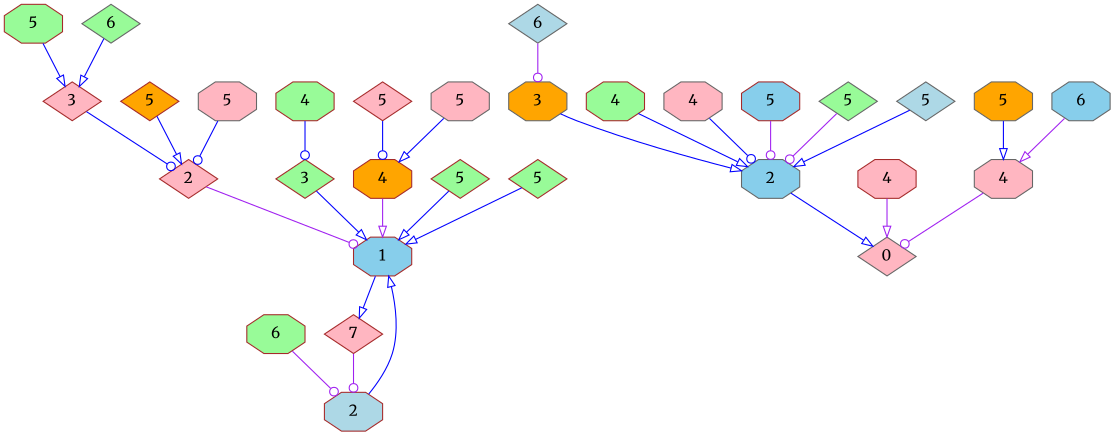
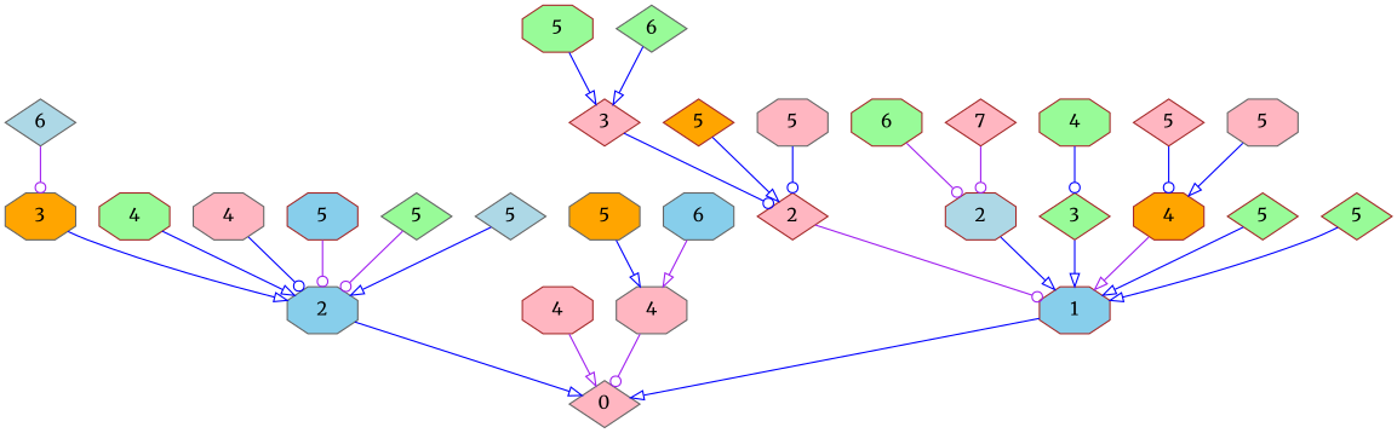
  digraph {
    fontname=Merriweather
    node [color=brown fillcolor=lightpink fontname=Merriweather shape=octagon style=filled]
    edge [arrowhead=onormal color=blue fontname=Merriweather]
    n1 [fillcolor=skyblue label=1]
    n2 [color=gray40 label=0 shape=diamond]
    n3 [color=gray40 fillcolor=skyblue label=2]
    n4 [label=2 shape=diamond]
    n5 [fillcolor=lightblue label=2]
    n6 [color=gray40 fillcolor=orange label=3]
    n7 [label=3 shape=diamond]
    n8 [fillcolor=palegreen label=3 shape=diamond]
    n9 [label=4]
    n10 [fillcolor=orange label=4]
    n11 [color=gray40 label=4]
    n12 [fillcolor=palegreen label=4]
    n13 [fillcolor=palegreen label=4]
    n14 [color=gray40 label=4]
    n15 [label=5 shape=diamond]
    n16 [fillcolor=palegreen label=5 shape=diamond]
    n17 [fillcolor=skyblue label=5]
    n18 [fillcolor=palegreen label=5]
    n19 [fillcolor=orange label=5 shape=diamond]
    n20 [color=gray40 fillcolor=palegreen label=5 shape=diamond]
    n21 [color=gray40 label=5]
    n22 [color=gray40 fillcolor=lightblue label=5 shape=diamond]
    n23 [color=gray40 fillcolor=orange label=5]
    n24 [fillcolor=palegreen label=5 shape=diamond]
    n25 [color=gray40 label=5]
    n26 [color=gray40 fillcolor=lightblue label=6 shape=diamond]
    n27 [color=gray40 fillcolor=skyblue label=6]
    n28 [fillcolor=palegreen label=6]
    n29 [color=gray40 fillcolor=palegreen label=6 shape=diamond]
    n30 [label=7 shape=diamond]
-   n1 -> n30
+   n1 -> n2
    n3 -> n2
    n4 -> n1 [arrowhead=odot color=purple]
    n5 -> n1
    n6 -> n3
    n7 -> n4 [arrowhead=odot]
    n8 -> n1
    n9 -> n2 [color=purple]
    n10 -> n1 [color=purple]
    n11 -> n2 [arrowhead=odot color=purple]
    n12 -> n8 [arrowhead=odot]
    n13 -> n3
    n14 -> n3 [arrowhead=odot]
    n15 -> n10 [arrowhead=odot]
    n16 -> n1
    n17 -> n3 [arrowhead=odot color=purple]
    n18 -> n7
    n19 -> n4
    n20 -> n3 [arrowhead=odot color=purple]
    n21 -> n10
    n22 -> n3
    n23 -> n11
    n24 -> n1
    n25 -> n4 [arrowhead=odot]
    n26 -> n6 [arrowhead=odot color=purple]
    n27 -> n11 [color=purple]
    n28 -> n5 [arrowhead=odot color=purple]
    n29 -> n7
    n30 -> n5 [arrowhead=odot color=purple]
  }
